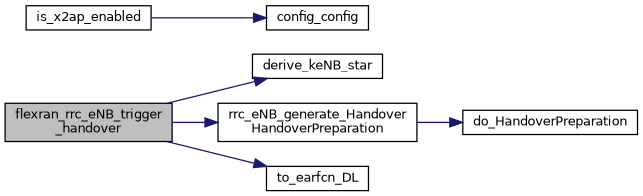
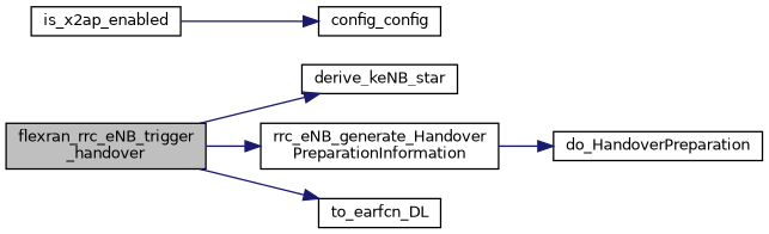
  digraph {
    rankdir=LR
    node [color=black fillcolor=white fontname=Helvetica fontsize=10 shape=record style=filled]
    edge [color=midnightblue fontname=Helvetica fontsize=10 labelfontname=Helvetica labelfontsize=10 style=solid]
    n1 [fillcolor=grey75 fontcolor=black height=0.2 label="flexran_rrc_eNB_trigger\l_handover" width=0.4]
    n2 [height=0.2 label=derive_keNB_star width=0.4]
-   n3 [height=0.2 label="rrc_eNB_generate_Handover\lHandoverPreparation" width=0.4]
+   n3 [height=0.2 label="rrc_eNB_generate_Handover\lPreparationInformation" width=0.4]
    n4 [height=0.2 label=to_earfcn_DL width=0.4]
    n5 [height=0.2 label=is_x2ap_enabled width=0.4]
    n6 [height=0.2 label=config_config width=0.4]
    n7 [height=0.2 label=do_HandoverPreparation width=0.4]
    n1 -> n2
    n1 -> n3
    n1 -> n4
    n3 -> n7
    n5 -> n6
  }
